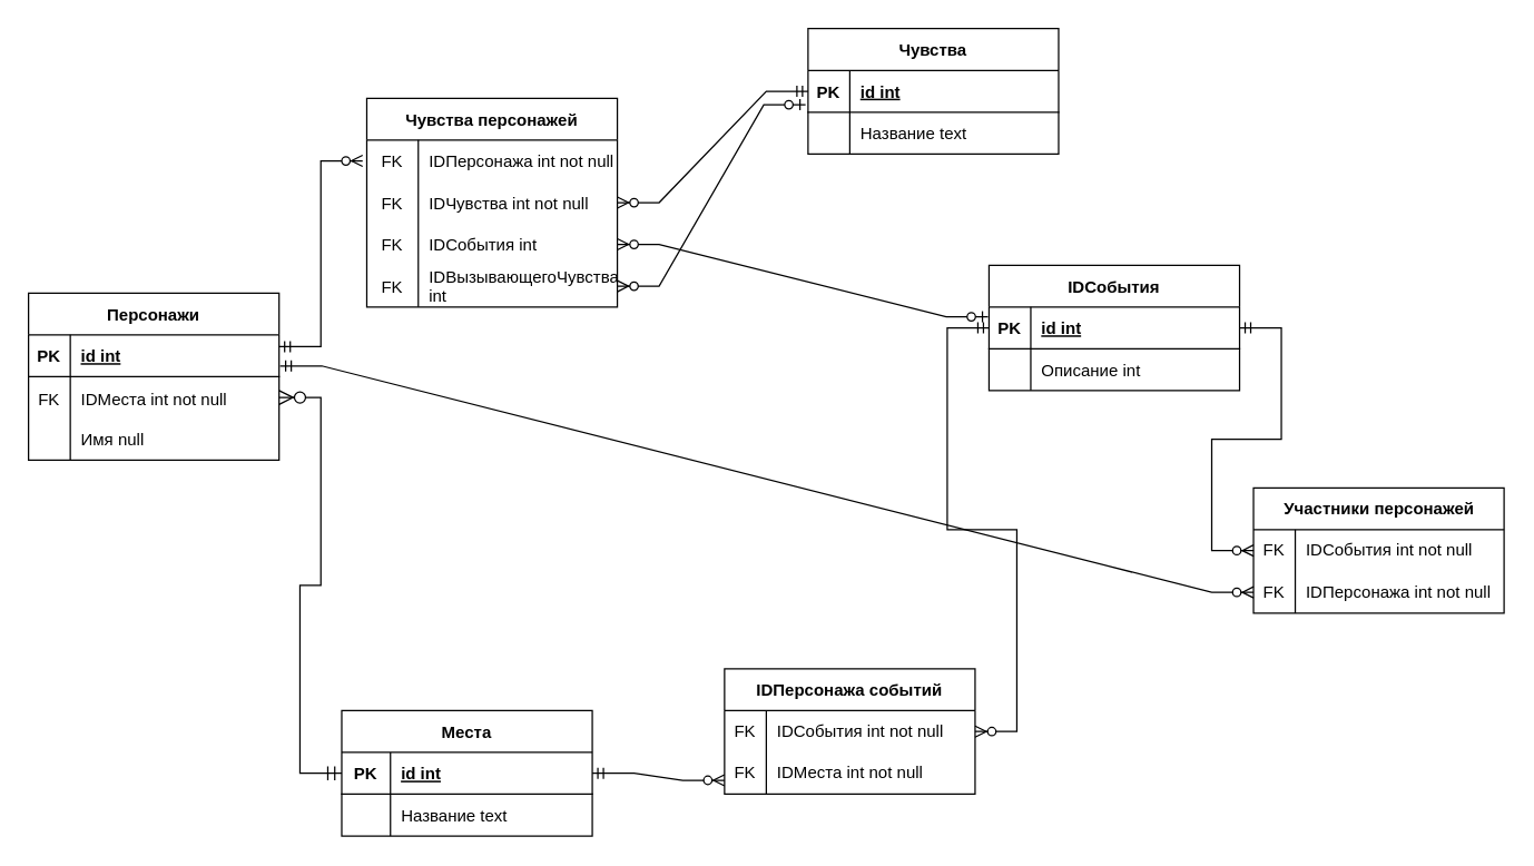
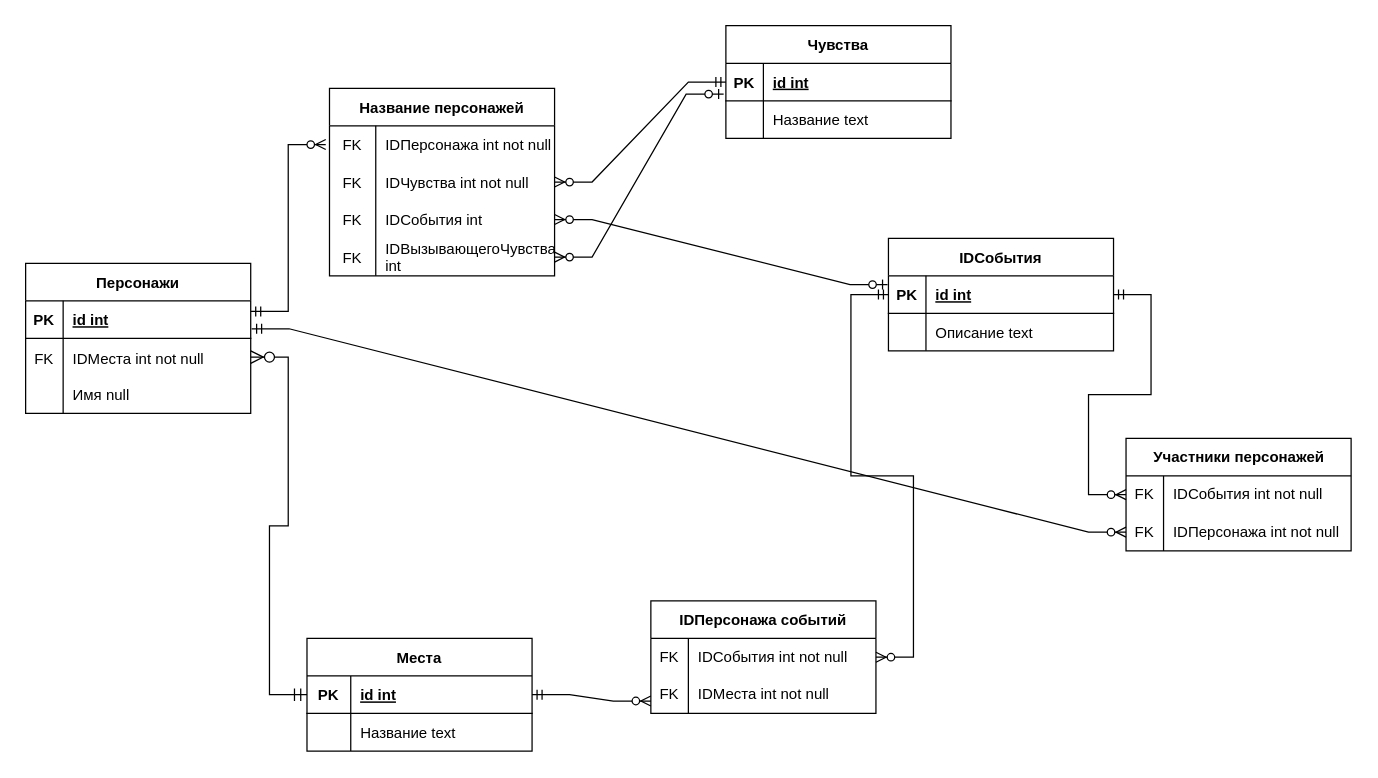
  <mxCell id="0" />
  <mxCell id="1" parent="0" />
  <mxCell id="2" value="Чувства" style="shape=table;startSize=30;container=1;collapsible=1;childLayout=tableLayout;fixedRows=1;rowLines=0;fontStyle=1;align=center;resizeLast=1;rounded=0;" parent="1" vertex="1"><mxGeometry x="580" y="20" width="180" height="90" as="geometry" /></mxCell>
  <mxCell id="3" value="" style="shape=tableRow;horizontal=0;startSize=0;swimlaneHead=0;swimlaneBody=0;fillColor=none;collapsible=0;dropTarget=0;points=[[0,0.5],[1,0.5]];portConstraint=eastwest;top=0;left=0;right=0;bottom=1;rounded=0;" parent="2" vertex="1"><mxGeometry y="30" width="180" height="30" as="geometry" /></mxCell>
  <mxCell id="4" value="PK" style="shape=partialRectangle;connectable=0;fillColor=none;top=0;left=0;bottom=0;right=0;fontStyle=1;overflow=hidden;rounded=0;" parent="3" vertex="1"><mxGeometry width="30" height="30" as="geometry"><mxRectangle width="30" height="30" as="alternateBounds" /></mxGeometry></mxCell>
  <mxCell id="5" value="id int" style="shape=partialRectangle;connectable=0;fillColor=none;top=0;left=0;bottom=0;right=0;align=left;spacingLeft=6;fontStyle=5;overflow=hidden;rounded=0;" parent="3" vertex="1"><mxGeometry x="30" width="150" height="30" as="geometry"><mxRectangle width="150" height="30" as="alternateBounds" /></mxGeometry></mxCell>
  <mxCell id="6" value="" style="shape=tableRow;horizontal=0;startSize=0;swimlaneHead=0;swimlaneBody=0;fillColor=none;collapsible=0;dropTarget=0;points=[[0,0.5],[1,0.5]];portConstraint=eastwest;top=0;left=0;right=0;bottom=0;rounded=0;" parent="2" vertex="1"><mxGeometry y="60" width="180" height="30" as="geometry" /></mxCell>
  <mxCell id="7" value="" style="shape=partialRectangle;connectable=0;fillColor=none;top=0;left=0;bottom=0;right=0;editable=1;overflow=hidden;rounded=0;" parent="6" vertex="1"><mxGeometry width="30" height="30" as="geometry"><mxRectangle width="30" height="30" as="alternateBounds" /></mxGeometry></mxCell>
  <mxCell id="8" value="Название text" style="shape=partialRectangle;connectable=0;fillColor=none;top=0;left=0;bottom=0;right=0;align=left;spacingLeft=6;overflow=hidden;rounded=0;" parent="6" vertex="1"><mxGeometry x="30" width="150" height="30" as="geometry"><mxRectangle width="150" height="30" as="alternateBounds" /></mxGeometry></mxCell>
  <mxCell id="9" value="Места" style="shape=table;startSize=30;container=1;collapsible=1;childLayout=tableLayout;fixedRows=1;rowLines=0;fontStyle=1;align=center;resizeLast=1;rounded=0;" parent="1" vertex="1"><mxGeometry x="245" y="510" width="180" height="90" as="geometry" /></mxCell>
  <mxCell id="10" value="" style="shape=tableRow;horizontal=0;startSize=0;swimlaneHead=0;swimlaneBody=0;fillColor=none;collapsible=0;dropTarget=0;points=[[0,0.5],[1,0.5]];portConstraint=eastwest;top=0;left=0;right=0;bottom=1;rounded=0;" parent="9" vertex="1"><mxGeometry y="30" width="180" height="30" as="geometry" /></mxCell>
  <mxCell id="11" value="PK" style="shape=partialRectangle;connectable=0;fillColor=none;top=0;left=0;bottom=0;right=0;fontStyle=1;overflow=hidden;rounded=0;" parent="10" vertex="1"><mxGeometry width="35" height="30" as="geometry"><mxRectangle width="35" height="30" as="alternateBounds" /></mxGeometry></mxCell>
  <mxCell id="12" value="id int" style="shape=partialRectangle;connectable=0;fillColor=none;top=0;left=0;bottom=0;right=0;align=left;spacingLeft=6;fontStyle=5;overflow=hidden;rounded=0;" parent="10" vertex="1"><mxGeometry x="35" width="145" height="30" as="geometry"><mxRectangle width="145" height="30" as="alternateBounds" /></mxGeometry></mxCell>
  <mxCell id="13" value="" style="shape=tableRow;horizontal=0;startSize=0;swimlaneHead=0;swimlaneBody=0;fillColor=none;collapsible=0;dropTarget=0;points=[[0,0.5],[1,0.5]];portConstraint=eastwest;top=0;left=0;right=0;bottom=0;rounded=0;" parent="9" vertex="1"><mxGeometry y="60" width="180" height="30" as="geometry" /></mxCell>
  <mxCell id="14" value="" style="shape=partialRectangle;connectable=0;fillColor=none;top=0;left=0;bottom=0;right=0;editable=1;overflow=hidden;rounded=0;" parent="13" vertex="1"><mxGeometry width="35" height="30" as="geometry"><mxRectangle width="35" height="30" as="alternateBounds" /></mxGeometry></mxCell>
  <mxCell id="15" value="Название text" style="shape=partialRectangle;connectable=0;fillColor=none;top=0;left=0;bottom=0;right=0;align=left;spacingLeft=6;overflow=hidden;rounded=0;" parent="13" vertex="1"><mxGeometry x="35" width="145" height="30" as="geometry"><mxRectangle width="145" height="30" as="alternateBounds" /></mxGeometry></mxCell>
  <mxCell id="16" value="Персонажи" style="shape=table;startSize=30;container=1;collapsible=1;childLayout=tableLayout;fixedRows=1;rowLines=0;fontStyle=1;align=center;resizeLast=1;rounded=0;" parent="1" vertex="1"><mxGeometry x="20" y="210" width="180" height="120" as="geometry" /></mxCell>
  <mxCell id="17" value="" style="shape=tableRow;horizontal=0;startSize=0;swimlaneHead=0;swimlaneBody=0;fillColor=none;collapsible=0;dropTarget=0;points=[[0,0.5],[1,0.5]];portConstraint=eastwest;top=0;left=0;right=0;bottom=1;rounded=0;" parent="16" vertex="1"><mxGeometry y="30" width="180" height="30" as="geometry" /></mxCell>
  <mxCell id="18" value="PK" style="shape=partialRectangle;connectable=0;fillColor=none;top=0;left=0;bottom=0;right=0;fontStyle=1;overflow=hidden;rounded=0;" parent="17" vertex="1"><mxGeometry width="30" height="30" as="geometry"><mxRectangle width="30" height="30" as="alternateBounds" /></mxGeometry></mxCell>
  <mxCell id="19" value="id int" style="shape=partialRectangle;connectable=0;fillColor=none;top=0;left=0;bottom=0;right=0;align=left;spacingLeft=6;fontStyle=5;overflow=hidden;rounded=0;" parent="17" vertex="1"><mxGeometry x="30" width="150" height="30" as="geometry"><mxRectangle width="150" height="30" as="alternateBounds" /></mxGeometry></mxCell>
  <mxCell id="20" value="" style="shape=tableRow;horizontal=0;startSize=0;swimlaneHead=0;swimlaneBody=0;fillColor=none;collapsible=0;dropTarget=0;points=[[0,0.5],[1,0.5]];portConstraint=eastwest;top=0;left=0;right=0;bottom=0;fontSize=16;rounded=0;" parent="16" vertex="1"><mxGeometry y="60" width="180" height="30" as="geometry" /></mxCell>
  <mxCell id="21" value="&lt;font style=&quot;font-size: 12px;&quot;&gt;FK&lt;/font&gt;" style="shape=partialRectangle;connectable=0;fillColor=none;top=0;left=0;bottom=0;right=0;fontStyle=0;overflow=hidden;whiteSpace=wrap;html=1;fontSize=16;rounded=0;" parent="20" vertex="1"><mxGeometry width="30" height="30" as="geometry"><mxRectangle width="30" height="30" as="alternateBounds" /></mxGeometry></mxCell>
  <mxCell id="22" value="&lt;font style=&quot;font-size: 12px;&quot;&gt;IDМеста int not null&lt;/font&gt;" style="shape=partialRectangle;connectable=0;fillColor=none;top=0;left=0;bottom=0;right=0;align=left;spacingLeft=6;fontStyle=0;overflow=hidden;whiteSpace=wrap;html=1;fontSize=16;rounded=0;" parent="20" vertex="1"><mxGeometry x="30" width="150" height="30" as="geometry"><mxRectangle width="150" height="30" as="alternateBounds" /></mxGeometry></mxCell>
  <mxCell id="23" value="" style="shape=tableRow;horizontal=0;startSize=0;swimlaneHead=0;swimlaneBody=0;fillColor=none;collapsible=0;dropTarget=0;points=[[0,0.5],[1,0.5]];portConstraint=eastwest;top=0;left=0;right=0;bottom=0;rounded=0;" parent="16" vertex="1"><mxGeometry y="90" width="180" height="30" as="geometry" /></mxCell>
  <mxCell id="24" value="" style="shape=partialRectangle;connectable=0;fillColor=none;top=0;left=0;bottom=0;right=0;editable=1;overflow=hidden;rounded=0;" parent="23" vertex="1"><mxGeometry width="30" height="30" as="geometry"><mxRectangle width="30" height="30" as="alternateBounds" /></mxGeometry></mxCell>
  <mxCell id="25" value="Имя null" style="shape=partialRectangle;connectable=0;fillColor=none;top=0;left=0;bottom=0;right=0;align=left;spacingLeft=6;overflow=hidden;rounded=0;" parent="23" vertex="1"><mxGeometry x="30" width="150" height="30" as="geometry"><mxRectangle width="150" height="30" as="alternateBounds" /></mxGeometry></mxCell>
  <mxCell id="26" value="IDСобытия" style="shape=table;startSize=30;container=1;collapsible=1;childLayout=tableLayout;fixedRows=1;rowLines=0;fontStyle=1;align=center;resizeLast=1;rounded=0;" parent="1" vertex="1"><mxGeometry x="710" y="190" width="180" height="90" as="geometry" /></mxCell>
  <mxCell id="27" value="" style="shape=tableRow;horizontal=0;startSize=0;swimlaneHead=0;swimlaneBody=0;fillColor=none;collapsible=0;dropTarget=0;points=[[0,0.5],[1,0.5]];portConstraint=eastwest;top=0;left=0;right=0;bottom=1;rounded=0;" parent="26" vertex="1"><mxGeometry y="30" width="180" height="30" as="geometry" /></mxCell>
  <mxCell id="28" value="PK" style="shape=partialRectangle;connectable=0;fillColor=none;top=0;left=0;bottom=0;right=0;fontStyle=1;overflow=hidden;rounded=0;" parent="27" vertex="1"><mxGeometry width="30" height="30" as="geometry"><mxRectangle width="30" height="30" as="alternateBounds" /></mxGeometry></mxCell>
  <mxCell id="29" value="id int" style="shape=partialRectangle;connectable=0;fillColor=none;top=0;left=0;bottom=0;right=0;align=left;spacingLeft=6;fontStyle=5;overflow=hidden;rounded=0;" parent="27" vertex="1"><mxGeometry x="30" width="150" height="30" as="geometry"><mxRectangle width="150" height="30" as="alternateBounds" /></mxGeometry></mxCell>
  <mxCell id="30" value="" style="shape=tableRow;horizontal=0;startSize=0;swimlaneHead=0;swimlaneBody=0;fillColor=none;collapsible=0;dropTarget=0;points=[[0,0.5],[1,0.5]];portConstraint=eastwest;top=0;left=0;right=0;bottom=0;rounded=0;" parent="26" vertex="1"><mxGeometry y="60" width="180" height="30" as="geometry" /></mxCell>
  <mxCell id="31" value="" style="shape=partialRectangle;connectable=0;fillColor=none;top=0;left=0;bottom=0;right=0;editable=1;overflow=hidden;rounded=0;" parent="30" vertex="1"><mxGeometry width="30" height="30" as="geometry"><mxRectangle width="30" height="30" as="alternateBounds" /></mxGeometry></mxCell>
- <mxCell id="32" value="Описание int" style="shape=partialRectangle;connectable=0;fillColor=none;top=0;left=0;bottom=0;right=0;align=left;spacingLeft=6;overflow=hidden;rounded=0;" parent="30" vertex="1"><mxGeometry x="30" width="150" height="30" as="geometry"><mxRectangle width="150" height="30" as="alternateBounds" /></mxGeometry></mxCell>
+ <mxCell id="32" value="Описание text" style="shape=partialRectangle;connectable=0;fillColor=none;top=0;left=0;bottom=0;right=0;align=left;spacingLeft=6;overflow=hidden;rounded=0;" parent="30" vertex="1"><mxGeometry x="30" width="150" height="30" as="geometry"><mxRectangle width="150" height="30" as="alternateBounds" /></mxGeometry></mxCell>
  <mxCell id="33" value="IDПерсонажа событий" style="shape=table;startSize=30;container=1;collapsible=1;childLayout=tableLayout;fixedRows=1;rowLines=0;fontStyle=1;align=center;resizeLast=1;rounded=0;" parent="1" vertex="1"><mxGeometry x="520" y="480" width="180" height="90" as="geometry" /></mxCell>
  <mxCell id="34" value="" style="shape=tableRow;horizontal=0;startSize=0;swimlaneHead=0;swimlaneBody=0;fillColor=none;collapsible=0;dropTarget=0;points=[[0,0.5],[1,0.5]];portConstraint=eastwest;top=0;left=0;right=0;bottom=0;rounded=0;" parent="33" vertex="1"><mxGeometry y="30" width="180" height="30" as="geometry" /></mxCell>
  <mxCell id="35" value="FK" style="shape=partialRectangle;connectable=0;fillColor=none;top=0;left=0;bottom=0;right=0;fontStyle=0;overflow=hidden;whiteSpace=wrap;html=1;rounded=0;" parent="34" vertex="1"><mxGeometry width="30" height="30" as="geometry"><mxRectangle width="30" height="30" as="alternateBounds" /></mxGeometry></mxCell>
  <mxCell id="36" value="IDСобытия int not null" style="shape=partialRectangle;connectable=0;fillColor=none;top=0;left=0;bottom=0;right=0;align=left;spacingLeft=6;fontStyle=0;overflow=hidden;whiteSpace=wrap;html=1;rounded=0;" parent="34" vertex="1"><mxGeometry x="30" width="150" height="30" as="geometry"><mxRectangle width="150" height="30" as="alternateBounds" /></mxGeometry></mxCell>
  <mxCell id="37" value="" style="shape=tableRow;horizontal=0;startSize=0;swimlaneHead=0;swimlaneBody=0;fillColor=none;collapsible=0;dropTarget=0;points=[[0,0.5],[1,0.5]];portConstraint=eastwest;top=0;left=0;right=0;bottom=0;rounded=0;" parent="33" vertex="1"><mxGeometry y="60" width="180" height="30" as="geometry" /></mxCell>
  <mxCell id="38" value="FK" style="shape=partialRectangle;connectable=0;fillColor=none;top=0;left=0;bottom=0;right=0;fontStyle=0;overflow=hidden;whiteSpace=wrap;html=1;rounded=0;" parent="37" vertex="1"><mxGeometry width="30" height="30" as="geometry"><mxRectangle width="30" height="30" as="alternateBounds" /></mxGeometry></mxCell>
  <mxCell id="39" value="IDМеста int not null" style="shape=partialRectangle;connectable=0;fillColor=none;top=0;left=0;bottom=0;right=0;align=left;spacingLeft=6;fontStyle=0;overflow=hidden;whiteSpace=wrap;html=1;rounded=0;" parent="37" vertex="1"><mxGeometry x="30" width="150" height="30" as="geometry"><mxRectangle width="150" height="30" as="alternateBounds" /></mxGeometry></mxCell>
  <mxCell id="40" value="" style="edgeStyle=entityRelationEdgeStyle;fontSize=12;html=1;endArrow=ERzeroToMany;startArrow=ERmandOne;rounded=0;entryX=0;entryY=0.5;entryDx=0;entryDy=0;exitX=1;exitY=0.283;exitDx=0;exitDy=0;exitPerimeter=0;" parent="1" source="17" edge="1"><mxGeometry width="100" height="100" relative="1" as="geometry"><mxPoint x="200" y="255" as="sourcePoint" /><mxPoint x="260" y="115" as="targetPoint" /></mxGeometry></mxCell>
  <mxCell id="41" value="" style="edgeStyle=entityRelationEdgeStyle;fontSize=12;html=1;endArrow=ERzeroToMany;startArrow=ERmandOne;rounded=0;exitX=0;exitY=0.5;exitDx=0;exitDy=0;entryX=1;entryY=0.5;entryDx=0;entryDy=0;" parent="1" source="3" target="57" edge="1"><mxGeometry width="100" height="100" relative="1" as="geometry"><mxPoint x="410" y="320" as="sourcePoint" /><mxPoint x="480" y="145" as="targetPoint" /></mxGeometry></mxCell>
  <mxCell id="42" value="" style="edgeStyle=entityRelationEdgeStyle;fontSize=12;html=1;endArrow=ERzeroToMany;startArrow=ERmandOne;rounded=0;exitX=1;exitY=0.5;exitDx=0;exitDy=0;entryX=0;entryY=0.667;entryDx=0;entryDy=0;entryPerimeter=0;" parent="1" source="10" target="37" edge="1"><mxGeometry width="100" height="100" relative="1" as="geometry"><mxPoint x="380" y="350" as="sourcePoint" /><mxPoint x="510" y="475" as="targetPoint" /></mxGeometry></mxCell>
  <mxCell id="43" value="" style="edgeStyle=entityRelationEdgeStyle;fontSize=12;html=1;endArrow=ERzeroToMany;startArrow=ERmandOne;rounded=0;exitX=0;exitY=0.5;exitDx=0;exitDy=0;" parent="1" source="27" target="34" edge="1"><mxGeometry width="100" height="100" relative="1" as="geometry"><mxPoint x="440" y="330" as="sourcePoint" /><mxPoint x="690" y="475" as="targetPoint" /></mxGeometry></mxCell>
  <mxCell id="44" value="Участники персонажей" style="shape=table;startSize=30;container=1;collapsible=1;childLayout=tableLayout;fixedRows=1;rowLines=0;fontStyle=1;align=center;resizeLast=1;html=1;rounded=0;" parent="1" vertex="1"><mxGeometry x="900" y="350" width="180" height="90" as="geometry" /></mxCell>
  <mxCell id="45" value="" style="shape=tableRow;horizontal=0;startSize=0;swimlaneHead=0;swimlaneBody=0;fillColor=none;collapsible=0;dropTarget=0;points=[[0,0.5],[1,0.5]];portConstraint=eastwest;top=0;left=0;right=0;bottom=0;rounded=0;" parent="44" vertex="1"><mxGeometry y="30" width="180" height="30" as="geometry" /></mxCell>
  <mxCell id="46" value="FK" style="shape=partialRectangle;connectable=0;fillColor=none;top=0;left=0;bottom=0;right=0;fontStyle=0;overflow=hidden;whiteSpace=wrap;html=1;rounded=0;" parent="45" vertex="1"><mxGeometry width="30" height="30" as="geometry"><mxRectangle width="30" height="30" as="alternateBounds" /></mxGeometry></mxCell>
  <mxCell id="47" value="IDСобытия int not null" style="shape=partialRectangle;connectable=0;fillColor=none;top=0;left=0;bottom=0;right=0;align=left;spacingLeft=6;fontStyle=0;overflow=hidden;whiteSpace=wrap;html=1;rounded=0;" parent="45" vertex="1"><mxGeometry x="30" width="150" height="30" as="geometry"><mxRectangle width="150" height="30" as="alternateBounds" /></mxGeometry></mxCell>
  <mxCell id="48" value="" style="shape=tableRow;horizontal=0;startSize=0;swimlaneHead=0;swimlaneBody=0;fillColor=none;collapsible=0;dropTarget=0;points=[[0,0.5],[1,0.5]];portConstraint=eastwest;top=0;left=0;right=0;bottom=0;rounded=0;" parent="44" vertex="1"><mxGeometry y="60" width="180" height="30" as="geometry" /></mxCell>
  <mxCell id="49" value="FK" style="shape=partialRectangle;connectable=0;fillColor=none;top=0;left=0;bottom=0;right=0;fontStyle=0;overflow=hidden;whiteSpace=wrap;html=1;rounded=0;" parent="48" vertex="1"><mxGeometry width="30" height="30" as="geometry"><mxRectangle width="30" height="30" as="alternateBounds" /></mxGeometry></mxCell>
  <mxCell id="50" value="IDПерсонажа int not null" style="shape=partialRectangle;connectable=0;fillColor=none;top=0;left=0;bottom=0;right=0;align=left;spacingLeft=6;fontStyle=0;overflow=hidden;whiteSpace=wrap;html=1;rounded=0;" parent="48" vertex="1"><mxGeometry x="30" width="150" height="30" as="geometry"><mxRectangle width="150" height="30" as="alternateBounds" /></mxGeometry></mxCell>
  <mxCell id="51" value="" style="edgeStyle=entityRelationEdgeStyle;fontSize=12;html=1;endArrow=ERzeroToMany;startArrow=ERmandOne;rounded=0;exitX=1.004;exitY=0.744;exitDx=0;exitDy=0;exitPerimeter=0;entryX=0;entryY=0.5;entryDx=0;entryDy=0;" parent="1" source="17" target="48" edge="1"><mxGeometry width="100" height="100" relative="1" as="geometry"><mxPoint x="203" y="260" as="sourcePoint" /><mxPoint x="910" y="365" as="targetPoint" /></mxGeometry></mxCell>
  <mxCell id="52" value="" style="edgeStyle=entityRelationEdgeStyle;fontSize=12;html=1;endArrow=ERzeroToMany;startArrow=ERmandOne;rounded=0;exitX=1;exitY=0.5;exitDx=0;exitDy=0;entryX=0;entryY=0.5;entryDx=0;entryDy=0;" parent="1" source="27" target="45" edge="1"><mxGeometry width="100" height="100" relative="1" as="geometry"><mxPoint x="490" y="290" as="sourcePoint" /><mxPoint x="919" y="350" as="targetPoint" /></mxGeometry></mxCell>
- <mxCell id="53" value="Чувства персонажей" style="shape=table;startSize=30;container=1;collapsible=1;childLayout=tableLayout;fixedRows=1;rowLines=0;fontStyle=1;align=center;resizeLast=1;rounded=0;" parent="1" vertex="1"><mxGeometry x="263" y="70" width="180" height="150" as="geometry" /></mxCell>
+ <mxCell id="53" value="Название персонажей" style="shape=table;startSize=30;container=1;collapsible=1;childLayout=tableLayout;fixedRows=1;rowLines=0;fontStyle=1;align=center;resizeLast=1;rounded=0;" parent="1" vertex="1"><mxGeometry x="263" y="70" width="180" height="150" as="geometry" /></mxCell>
  <mxCell id="54" value="" style="shape=tableRow;horizontal=0;startSize=0;swimlaneHead=0;swimlaneBody=0;fillColor=none;collapsible=0;dropTarget=0;points=[[0,0.5],[1,0.5]];portConstraint=eastwest;top=0;left=0;right=0;bottom=0;rounded=0;" parent="53" vertex="1"><mxGeometry y="30" width="180" height="30" as="geometry" /></mxCell>
  <mxCell id="55" value="FK" style="shape=partialRectangle;connectable=0;fillColor=none;top=0;left=0;bottom=0;right=0;fontStyle=0;overflow=hidden;rounded=0;" parent="54" vertex="1"><mxGeometry width="37" height="30" as="geometry"><mxRectangle width="37" height="30" as="alternateBounds" /></mxGeometry></mxCell>
  <mxCell id="56" value="IDПерсонажа int not null" style="shape=partialRectangle;connectable=0;fillColor=none;top=0;left=0;bottom=0;right=0;align=left;spacingLeft=6;fontStyle=0;overflow=hidden;rounded=0;" parent="54" vertex="1"><mxGeometry x="37" width="143" height="30" as="geometry"><mxRectangle width="143" height="30" as="alternateBounds" /></mxGeometry></mxCell>
  <mxCell id="57" value="" style="shape=tableRow;horizontal=0;startSize=0;swimlaneHead=0;swimlaneBody=0;fillColor=none;collapsible=0;dropTarget=0;points=[[0,0.5],[1,0.5]];portConstraint=eastwest;top=0;left=0;right=0;bottom=0;rounded=0;" parent="53" vertex="1"><mxGeometry y="60" width="180" height="30" as="geometry" /></mxCell>
  <mxCell id="58" value="FK" style="shape=partialRectangle;connectable=0;fillColor=none;top=0;left=0;bottom=0;right=0;fontStyle=0;overflow=hidden;rounded=0;" parent="57" vertex="1"><mxGeometry width="37" height="30" as="geometry"><mxRectangle width="37" height="30" as="alternateBounds" /></mxGeometry></mxCell>
  <mxCell id="59" value="IDЧувства int not null" style="shape=partialRectangle;connectable=0;fillColor=none;top=0;left=0;bottom=0;right=0;align=left;spacingLeft=6;fontStyle=0;overflow=hidden;rounded=0;" parent="57" vertex="1"><mxGeometry x="37" width="143" height="30" as="geometry"><mxRectangle width="143" height="30" as="alternateBounds" /></mxGeometry></mxCell>
  <mxCell id="60" value="" style="shape=tableRow;horizontal=0;startSize=0;swimlaneHead=0;swimlaneBody=0;fillColor=none;collapsible=0;dropTarget=0;points=[[0,0.5],[1,0.5]];portConstraint=eastwest;top=0;left=0;right=0;bottom=0;rounded=0;" parent="53" vertex="1"><mxGeometry y="90" width="180" height="30" as="geometry" /></mxCell>
  <mxCell id="61" value="FK" style="shape=partialRectangle;connectable=0;fillColor=none;top=0;left=0;bottom=0;right=0;fontStyle=0;overflow=hidden;rounded=0;" parent="60" vertex="1"><mxGeometry width="37" height="30" as="geometry"><mxRectangle width="37" height="30" as="alternateBounds" /></mxGeometry></mxCell>
  <mxCell id="62" value="IDСобытия int" style="shape=partialRectangle;connectable=0;fillColor=none;top=0;left=0;bottom=0;right=0;align=left;spacingLeft=6;fontStyle=0;overflow=hidden;rounded=0;" parent="60" vertex="1"><mxGeometry x="37" width="143" height="30" as="geometry"><mxRectangle width="143" height="30" as="alternateBounds" /></mxGeometry></mxCell>
  <mxCell id="63" value="" style="shape=tableRow;horizontal=0;startSize=0;swimlaneHead=0;swimlaneBody=0;fillColor=none;collapsible=0;dropTarget=0;points=[[0,0.5],[1,0.5]];portConstraint=eastwest;top=0;left=0;right=0;bottom=0;rounded=0;" parent="53" vertex="1"><mxGeometry y="120" width="180" height="30" as="geometry" /></mxCell>
  <mxCell id="64" value="FK" style="shape=partialRectangle;connectable=0;fillColor=none;top=0;left=0;bottom=0;right=0;fontStyle=0;overflow=hidden;rounded=0;" parent="63" vertex="1"><mxGeometry width="37" height="30" as="geometry"><mxRectangle width="37" height="30" as="alternateBounds" /></mxGeometry></mxCell>
  <mxCell id="65" value="IDВызывающегоЧувства&#10;int" style="shape=partialRectangle;connectable=0;fillColor=none;top=0;left=0;bottom=0;right=0;align=left;spacingLeft=6;fontStyle=0;overflow=hidden;rounded=0;" parent="63" vertex="1"><mxGeometry x="37" width="143" height="30" as="geometry"><mxRectangle width="143" height="30" as="alternateBounds" /></mxGeometry></mxCell>
  <mxCell id="66" value="" style="edgeStyle=entityRelationEdgeStyle;fontSize=12;html=1;endArrow=ERzeroToMany;startArrow=ERzeroToOne;rounded=0;exitX=-0.004;exitY=0.233;exitDx=0;exitDy=0;exitPerimeter=0;entryX=1;entryY=0.5;entryDx=0;entryDy=0;" parent="1" source="27" target="60" edge="1"><mxGeometry width="100" height="100" relative="1" as="geometry"><mxPoint x="480" y="160" as="sourcePoint" /><mxPoint x="580" y="60" as="targetPoint" /></mxGeometry></mxCell>
  <mxCell id="67" value="" style="edgeStyle=entityRelationEdgeStyle;fontSize=12;html=1;endArrow=ERzeroToMany;startArrow=ERzeroToOne;rounded=0;entryX=1;entryY=0.5;entryDx=0;entryDy=0;exitX=-0.01;exitY=0.822;exitDx=0;exitDy=0;exitPerimeter=0;" parent="1" source="3" target="63" edge="1"><mxGeometry width="100" height="100" relative="1" as="geometry"><mxPoint x="440" y="130" as="sourcePoint" /><mxPoint x="540" y="30" as="targetPoint" /></mxGeometry></mxCell>
  <mxCell id="68" value="" style="edgeStyle=entityRelationEdgeStyle;fontSize=12;html=1;endArrow=ERzeroToMany;startArrow=ERmandOne;rounded=0;startSize=8;endSize=8;exitX=0;exitY=0.5;exitDx=0;exitDy=0;entryX=1;entryY=0.5;entryDx=0;entryDy=0;" parent="1" source="10" target="20" edge="1"><mxGeometry width="100" height="100" relative="1" as="geometry"><mxPoint x="490" y="330" as="sourcePoint" /><mxPoint x="590" y="230" as="targetPoint" /></mxGeometry></mxCell>
